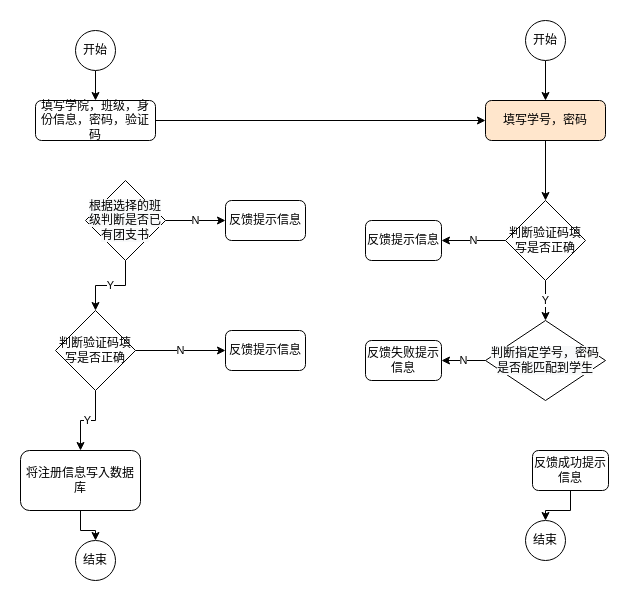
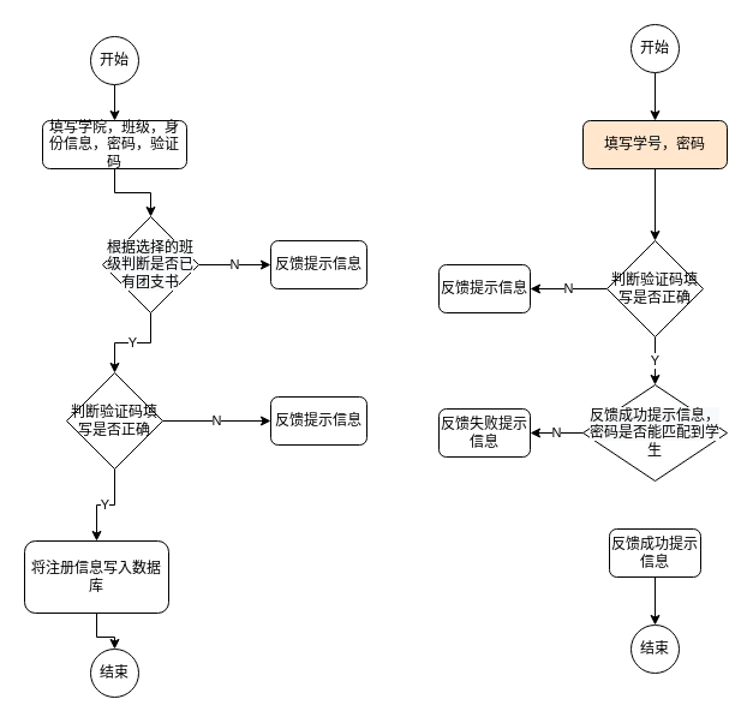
  <mxCell id="0" />
  <mxCell id="1" parent="0" />
- <mxCell id="2" style="edgeStyle=orthogonalEdgeStyle;rounded=0;orthogonalLoop=1;jettySize=auto;html=1;" parent="1" source="3" target="5" edge="1"><mxGeometry relative="1" as="geometry" /></mxCell>
+ <mxCell id="2" style="edgeStyle=orthogonalEdgeStyle;rounded=0;orthogonalLoop=1;jettySize=auto;html=1;entryX=0.5;entryY=0;entryDx=0;entryDy=0;" parent="1" source="3" target="8" edge="1"><mxGeometry relative="1" as="geometry" /></mxCell>
  <mxCell id="3" value="填写学院，班级，身份信息，密码，验证码" style="rounded=1;whiteSpace=wrap;html=1;fontSize=12;glass=0;strokeWidth=1;shadow=0;" parent="1" vertex="1"><mxGeometry x="35" y="100" width="120" height="40" as="geometry" /></mxCell>
  <mxCell id="4" style="edgeStyle=orthogonalEdgeStyle;rounded=0;orthogonalLoop=1;jettySize=auto;html=1;" parent="1" source="5" target="18" edge="1"><mxGeometry relative="1" as="geometry" /></mxCell>
  <mxCell id="5" value="填写学号，密码" style="rounded=1;whiteSpace=wrap;html=1;fontSize=12;glass=0;strokeWidth=1;shadow=0;fillColor=#ffe6cc;" parent="1" vertex="1"><mxGeometry x="485" y="100" width="120" height="40" as="geometry" /></mxCell>
  <mxCell id="6" value="Y" style="edgeStyle=orthogonalEdgeStyle;rounded=0;orthogonalLoop=1;jettySize=auto;html=1;" parent="1" source="8" target="13" edge="1"><mxGeometry relative="1" as="geometry" /></mxCell>
  <mxCell id="7" value="N" style="edgeStyle=orthogonalEdgeStyle;rounded=0;orthogonalLoop=1;jettySize=auto;html=1;" parent="1" source="8" target="9" edge="1"><mxGeometry relative="1" as="geometry" /></mxCell>
  <mxCell id="8" value="&#10;&#10;&lt;span style=&quot;color: rgb(0, 0, 0); font-family: helvetica; font-size: 12px; font-style: normal; font-weight: 400; letter-spacing: normal; text-align: center; text-indent: 0px; text-transform: none; word-spacing: 0px; background-color: rgb(248, 249, 250); display: inline; float: none;&quot;&gt;根据选择的班级判断是否已有团支书&lt;/span&gt;&#10;&#10;" style="rhombus;whiteSpace=wrap;html=1;" parent="1" vertex="1"><mxGeometry x="85" y="180" width="80" height="80" as="geometry" /></mxCell>
  <mxCell id="9" value="反馈提示信息" style="rounded=1;whiteSpace=wrap;html=1;fontSize=12;glass=0;strokeWidth=1;shadow=0;" parent="1" vertex="1"><mxGeometry x="225" y="200" width="80" height="40" as="geometry" /></mxCell>
  <mxCell id="10" value="反馈提示信息" style="rounded=1;whiteSpace=wrap;html=1;fontSize=12;glass=0;strokeWidth=1;shadow=0;" parent="1" vertex="1"><mxGeometry x="225" y="330" width="80" height="40" as="geometry" /></mxCell>
  <mxCell id="11" value="Y" style="edgeStyle=orthogonalEdgeStyle;rounded=0;orthogonalLoop=1;jettySize=auto;html=1;" parent="1" source="13" target="15" edge="1"><mxGeometry relative="1" as="geometry" /></mxCell>
  <mxCell id="12" value="N" style="edgeStyle=orthogonalEdgeStyle;rounded=0;orthogonalLoop=1;jettySize=auto;html=1;" parent="1" source="13" target="10" edge="1"><mxGeometry relative="1" as="geometry" /></mxCell>
  <mxCell id="13" value="判断验证码填写是否正确" style="rhombus;whiteSpace=wrap;html=1;" parent="1" vertex="1"><mxGeometry x="55" y="310" width="80" height="80" as="geometry" /></mxCell>
  <mxCell id="14" style="edgeStyle=orthogonalEdgeStyle;rounded=0;orthogonalLoop=1;jettySize=auto;html=1;entryX=0.5;entryY=0;entryDx=0;entryDy=0;" edge="1" parent="1" source="15" target="26"><mxGeometry relative="1" as="geometry" /></mxCell>
  <mxCell id="15" value="将注册信息写入数据库" style="rounded=1;whiteSpace=wrap;html=1;fontSize=12;glass=0;strokeWidth=1;shadow=0;" parent="1" vertex="1"><mxGeometry x="20" y="450" width="120" height="60" as="geometry" /></mxCell>
  <mxCell id="16" value="N" style="edgeStyle=orthogonalEdgeStyle;rounded=0;orthogonalLoop=1;jettySize=auto;html=1;entryX=1;entryY=0.5;entryDx=0;entryDy=0;" parent="1" source="18" target="19" edge="1"><mxGeometry relative="1" as="geometry" /></mxCell>
  <mxCell id="17" value="Y" style="edgeStyle=orthogonalEdgeStyle;rounded=0;orthogonalLoop=1;jettySize=auto;html=1;entryX=0.5;entryY=0;entryDx=0;entryDy=0;" parent="1" source="18" target="21" edge="1"><mxGeometry relative="1" as="geometry" /></mxCell>
  <mxCell id="18" value="判断验证码填写是否正确" style="rhombus;whiteSpace=wrap;html=1;" parent="1" vertex="1"><mxGeometry x="505" y="200" width="80" height="80" as="geometry" /></mxCell>
  <mxCell id="19" value="反馈提示信息" style="rounded=1;whiteSpace=wrap;html=1;fontSize=12;glass=0;strokeWidth=1;shadow=0;" parent="1" vertex="1"><mxGeometry x="365" y="220" width="76" height="40" as="geometry" /></mxCell>
  <mxCell id="20" value="N" style="edgeStyle=orthogonalEdgeStyle;rounded=0;orthogonalLoop=1;jettySize=auto;html=1;entryX=1;entryY=0.5;entryDx=0;entryDy=0;" parent="1" source="21" target="22" edge="1"><mxGeometry relative="1" as="geometry"><mxPoint x="445" y="360" as="targetPoint" /></mxGeometry></mxCell>
- <mxCell id="21" value="&#10;&#10;&lt;span style=&quot;color: rgb(0, 0, 0); font-family: helvetica; font-size: 12px; font-style: normal; font-weight: 400; letter-spacing: normal; text-align: center; text-indent: 0px; text-transform: none; word-spacing: 0px; background-color: rgb(248, 249, 250); display: inline; float: none;&quot;&gt;判断指定学号，密码是否能匹配到学生&lt;/span&gt;&#10;&#10;" style="rhombus;whiteSpace=wrap;html=1;" parent="1" vertex="1"><mxGeometry x="485" y="320" width="120" height="80" as="geometry" /></mxCell>
+ <mxCell id="21" value="&#10;&#10;&lt;span style=&quot;color: rgb(0, 0, 0); font-family: helvetica; font-size: 12px; font-style: normal; font-weight: 400; letter-spacing: normal; text-align: center; text-indent: 0px; text-transform: none; word-spacing: 0px; background-color: rgb(248, 249, 250); display: inline; float: none;&quot;&gt;反馈成功提示信息，密码是否能匹配到学生&lt;/span&gt;&#10;&#10;" style="rhombus;whiteSpace=wrap;html=1;" parent="1" vertex="1"><mxGeometry x="485" y="320" width="120" height="80" as="geometry" /></mxCell>
  <mxCell id="22" value="反馈失败提示信息" style="rounded=1;whiteSpace=wrap;html=1;fontSize=12;glass=0;strokeWidth=1;shadow=0;" parent="1" vertex="1"><mxGeometry x="365" y="340" width="76" height="40" as="geometry" /></mxCell>
  <mxCell id="23" style="edgeStyle=orthogonalEdgeStyle;rounded=0;orthogonalLoop=1;jettySize=auto;html=1;" edge="1" parent="1" source="24" target="25"><mxGeometry relative="1" as="geometry" /></mxCell>
- <mxCell id="24" value="反馈成功提示信息" style="rounded=1;whiteSpace=wrap;html=1;fontSize=12;glass=0;strokeWidth=1;shadow=0;" parent="1" vertex="1"><mxGeometry x="532" y="450" width="76" height="40" as="geometry" /></mxCell>
+ <mxCell id="24" value="反馈成功提示信息" style="rounded=1;whiteSpace=wrap;html=1;fontSize=12;glass=0;strokeWidth=1;shadow=0;" parent="1" vertex="1"><mxGeometry x="507" y="440" width="76" height="40" as="geometry" /></mxCell>
  <mxCell id="25" value="结束" style="ellipse;whiteSpace=wrap;html=1;aspect=fixed;" vertex="1" parent="1"><mxGeometry x="525" y="520" width="40" height="40" as="geometry" /></mxCell>
  <mxCell id="26" value="结束" style="ellipse;whiteSpace=wrap;html=1;aspect=fixed;" vertex="1" parent="1"><mxGeometry x="75" y="540" width="40" height="40" as="geometry" /></mxCell>
  <mxCell id="27" style="edgeStyle=orthogonalEdgeStyle;rounded=0;orthogonalLoop=1;jettySize=auto;html=1;" edge="1" parent="1" source="28" target="5"><mxGeometry relative="1" as="geometry" /></mxCell>
  <mxCell id="28" value="开始" style="ellipse;whiteSpace=wrap;html=1;aspect=fixed;" vertex="1" parent="1"><mxGeometry x="525" width="40" height="40" as="geometry" y="20" /></mxCell>
  <mxCell id="29" style="edgeStyle=orthogonalEdgeStyle;rounded=0;orthogonalLoop=1;jettySize=auto;html=1;entryX=0.5;entryY=0;entryDx=0;entryDy=0;" edge="1" parent="1" source="30" target="3"><mxGeometry relative="1" as="geometry" /></mxCell>
  <mxCell id="30" value="开始" style="ellipse;whiteSpace=wrap;html=1;aspect=fixed;" vertex="1" parent="1"><mxGeometry x="75" y="30" width="40" height="40" as="geometry" /></mxCell>
